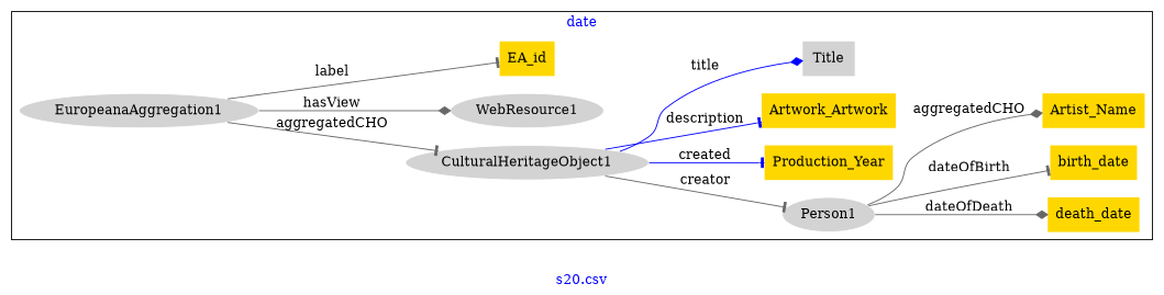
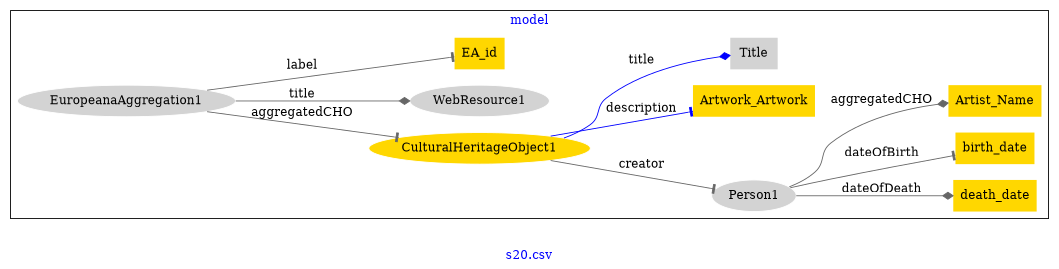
  digraph {
    fontcolor=blue
    label="s20.csv"
    rankdir=LR
    remincross=true
    node [fillcolor=gold style=filled shape=plaintext]
    edge [arrowhead=tee color=gray40 fontcolor=black]
-   n1 [color=white fillcolor=lightgray label=CulturalHeritageObject1 shape=""]
+   n1 [color=white label=CulturalHeritageObject1 shape=""]
    n2 [color=white fillcolor=lightgray label=Person1 shape=""]
    n3 [color=white fillcolor=lightgray label=EuropeanaAggregation1 shape=""]
    n4 [color=white fillcolor=lightgray label=WebResource1 shape=""]
    n5 [label=EA_id]
-   n6 [label=Production_Year]
    n7 [label=death_date]
    n8 [label=Artwork_Artwork]
    n9 [fillcolor=lightgray label=Title]
    n10 [label=birth_date]
    n11 [label=Artist_Name]
    subgraph cluster_1 {
-     label=date
+     label=model
      n1
      n2
      n3
      n4
      n5
-     n6
      n7
      n8
      n9
      n10
      n11
    }
    n1 -> n2 [label=creator]
-   n1 -> n6 [color=blue label=created]
    n1 -> n8 [color=blue label=description]
    n1 -> n9 [arrowhead=diamond color=blue label=title]
    n2 -> n7 [arrowhead=diamond label=dateOfDeath]
    n2 -> n10 [label=dateOfBirth]
    n2 -> n11 [arrowhead=diamond label=aggregatedCHO]
    n3 -> n1 [label=aggregatedCHO]
-   n3 -> n4 [arrowhead=diamond label=hasView]
+   n3 -> n4 [arrowhead=diamond label=title]
    n3 -> n5 [label=label]
  }
